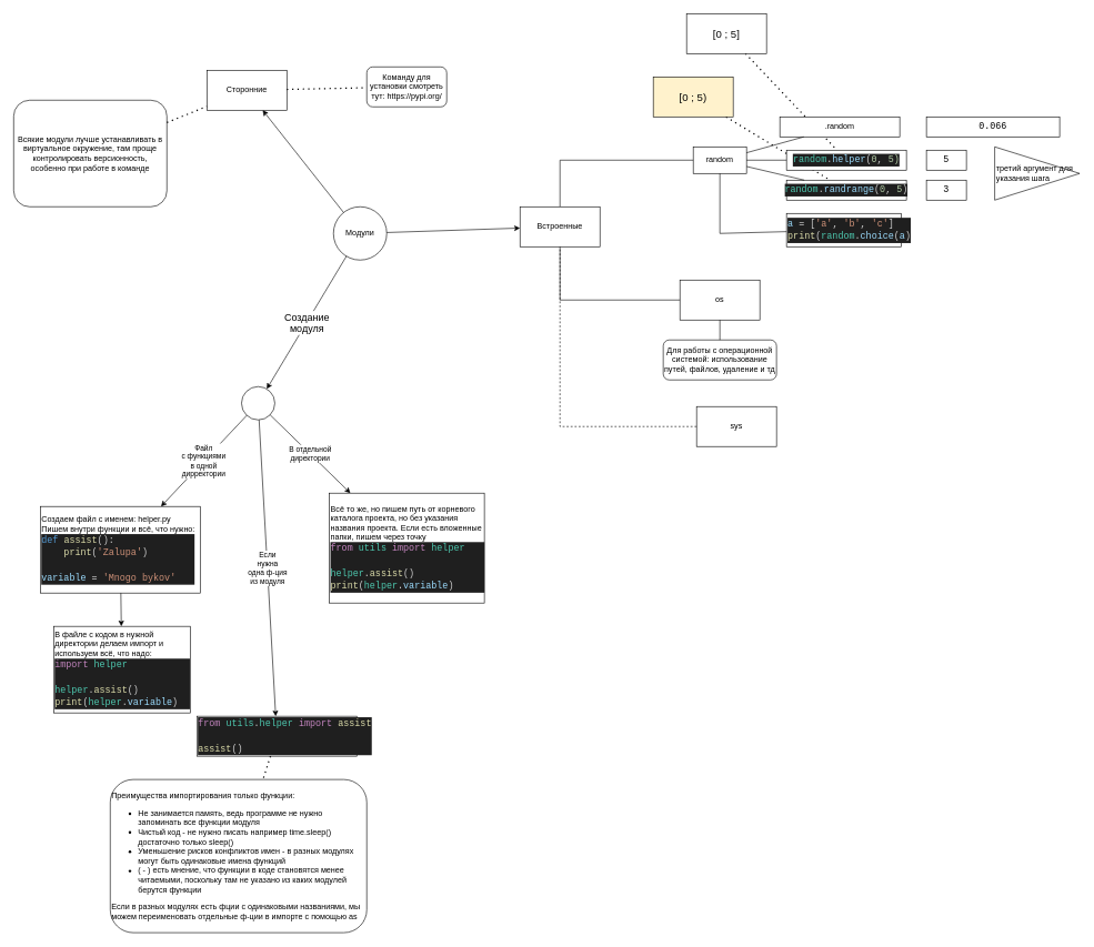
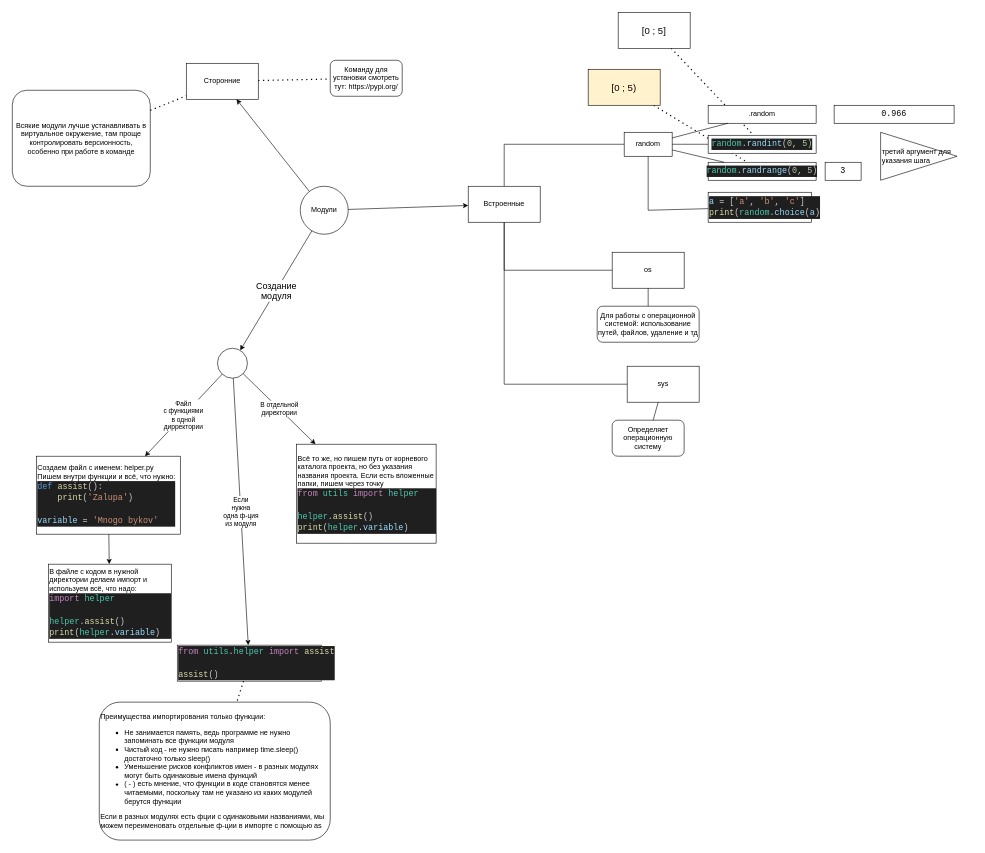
  <mxCell id="0" />
  <mxCell id="1" parent="0" />
  <mxCell id="2" value="" style="endArrow=none;dashed=1;html=1;dashPattern=1 3;strokeWidth=2;rounded=0;" parent="1" source="11" target="10" edge="1"><mxGeometry width="50" height="50" relative="1" as="geometry"><mxPoint x="1250" y="540" as="sourcePoint" /><mxPoint x="1300" y="490" as="targetPoint" /></mxGeometry></mxCell>
  <mxCell id="3" value="" style="endArrow=none;dashed=1;html=1;dashPattern=1 3;strokeWidth=2;rounded=0;" parent="1" source="12" target="6" edge="1"><mxGeometry width="50" height="50" relative="1" as="geometry"><mxPoint x="1128.333" y="90" as="sourcePoint" /><mxPoint x="1300" y="490" as="targetPoint" /></mxGeometry></mxCell>
  <mxCell id="4" value="Модули" style="ellipse;whiteSpace=wrap;html=1;aspect=fixed;" parent="1" vertex="1"><mxGeometry x="500" y="310" width="80" height="80" as="geometry" /></mxCell>
  <mxCell id="5" value="random" style="rounded=0;whiteSpace=wrap;html=1;" parent="1" vertex="1"><mxGeometry x="1040" y="220" width="80" height="40" as="geometry" /></mxCell>
- <mxCell id="6" value="&lt;div style=&quot;color: rgb(204, 204, 204); background-color: rgb(31, 31, 31); font-family: Consolas, &amp;quot;Courier New&amp;quot;, monospace; font-size: 14px; line-height: 19px; white-space: pre;&quot;&gt;&lt;span style=&quot;color: rgb(78, 201, 176);&quot;&gt;random&lt;/span&gt;.&lt;span style=&quot;color: rgb(156, 220, 254);&quot;&gt;helper&lt;/span&gt;(&lt;span style=&quot;color: rgb(181, 206, 168);&quot;&gt;0&lt;/span&gt;, &lt;span style=&quot;color: rgb(181, 206, 168);&quot;&gt;5)&lt;/span&gt;&lt;/div&gt;" style="rounded=0;whiteSpace=wrap;html=1;" parent="1" vertex="1"><mxGeometry x="1180" y="225" width="180" height="30" as="geometry" /></mxCell>
- <mxCell id="7" value=".random" style="rounded=0;whiteSpace=wrap;html=1;" parent="1" vertex="1"><mxGeometry x="1170" y="175" width="180" height="30" as="geometry" /></mxCell>
- <mxCell id="8" value="&lt;span style=&quot;font-family: Consolas, &amp;quot;Courier New&amp;quot;, monospace; font-size: 14px; text-align: start; white-space: pre;&quot;&gt;0.066&lt;/span&gt;" style="rounded=0;whiteSpace=wrap;html=1;fontColor=default;" parent="1" vertex="1"><mxGeometry x="1390" y="175" width="200" height="30" as="geometry" /></mxCell>
- <mxCell id="9" value="&lt;span style=&quot;font-family: Consolas, &amp;quot;Courier New&amp;quot;, monospace; font-size: 14px; text-align: start; white-space: pre;&quot;&gt;5&lt;/span&gt;" style="rounded=0;whiteSpace=wrap;html=1;fontColor=default;" parent="1" vertex="1"><mxGeometry x="1390" y="225" width="60" height="30" as="geometry" /></mxCell>
+ <mxCell id="6" value="&lt;div style=&quot;color: rgb(204, 204, 204); background-color: rgb(31, 31, 31); font-family: Consolas, &amp;quot;Courier New&amp;quot;, monospace; font-size: 14px; line-height: 19px; white-space: pre;&quot;&gt;&lt;span style=&quot;color: rgb(78, 201, 176);&quot;&gt;random&lt;/span&gt;.&lt;span style=&quot;color: rgb(156, 220, 254);&quot;&gt;randint&lt;/span&gt;(&lt;span style=&quot;color: rgb(181, 206, 168);&quot;&gt;0&lt;/span&gt;, &lt;span style=&quot;color: rgb(181, 206, 168);&quot;&gt;5)&lt;/span&gt;&lt;/div&gt;" style="rounded=0;whiteSpace=wrap;html=1;" parent="1" vertex="1"><mxGeometry x="1180" y="225" width="180" height="30" as="geometry" /></mxCell>
+ <mxCell id="7" value=".random" style="rounded=0;whiteSpace=wrap;html=1;" parent="1" vertex="1"><mxGeometry x="1180" y="175" width="180" height="30" as="geometry" /></mxCell>
+ <mxCell id="8" value="&lt;span style=&quot;font-family: Consolas, &amp;quot;Courier New&amp;quot;, monospace; font-size: 14px; text-align: start; white-space: pre;&quot;&gt;0.966&lt;/span&gt;" style="rounded=0;whiteSpace=wrap;html=1;fontColor=default;" parent="1" vertex="1"><mxGeometry x="1390" y="175" width="200" height="30" as="geometry" /></mxCell>
  <mxCell id="10" value="&lt;div style=&quot;color: rgb(204, 204, 204); background-color: rgb(31, 31, 31); font-family: Consolas, &amp;quot;Courier New&amp;quot;, monospace; font-size: 14px; line-height: 19px; white-space: pre;&quot;&gt;&lt;div style=&quot;color: rgb(204, 204, 204); background-color: rgb(31, 31, 31); line-height: 19px;&quot;&gt;&lt;span style=&quot;color: #4ec9b0;&quot;&gt;random&lt;/span&gt;.&lt;span style=&quot;color: #9cdcfe;&quot;&gt;randrange&lt;/span&gt;(&lt;span style=&quot;color: #b5cea8;&quot;&gt;0&lt;/span&gt;, &lt;span style=&quot;color: #b5cea8;&quot;&gt;5&lt;/span&gt;)&lt;/div&gt;&lt;/div&gt;" style="rounded=0;whiteSpace=wrap;html=1;" parent="1" vertex="1"><mxGeometry x="1180" y="270" width="180" height="30" as="geometry" /></mxCell>
  <mxCell id="11" value="[0 ; 5)" style="rounded=0;whiteSpace=wrap;html=1;fontSize=16;fillColor=#fff2cc;" parent="1" vertex="1"><mxGeometry x="980" y="115" width="120" height="60" as="geometry" /></mxCell>
  <mxCell id="12" value="[0 ; 5]" style="rounded=0;whiteSpace=wrap;html=1;fontSize=16;" parent="1" vertex="1"><mxGeometry x="1030" y="20" width="120" height="60" as="geometry" /></mxCell>
- <mxCell id="13" value="&lt;span style=&quot;font-family: Consolas, &amp;quot;Courier New&amp;quot;, monospace; font-size: 14px; text-align: start; white-space: pre;&quot;&gt;3&lt;/span&gt;" style="rounded=0;whiteSpace=wrap;html=1;fontColor=default;" parent="1" vertex="1"><mxGeometry x="1390" y="270" width="60" height="30" as="geometry" /></mxCell>
- <mxCell id="14" value="третий аргумент для указания шага" style="triangle;whiteSpace=wrap;html=1;align=left;" parent="1" vertex="1"><mxGeometry x="1492.5" y="220" width="127.5" height="80" as="geometry" /></mxCell>
+ <mxCell id="13" value="&lt;span style=&quot;font-family: Consolas, &amp;quot;Courier New&amp;quot;, monospace; font-size: 14px; text-align: start; white-space: pre;&quot;&gt;3&lt;/span&gt;" style="rounded=0;whiteSpace=wrap;html=1;fontColor=default;" parent="1" vertex="1"><mxGeometry x="1375" y="270" width="60" height="30" as="geometry" /></mxCell>
+ <mxCell id="14" value="третий аргумент для указания шага" style="triangle;whiteSpace=wrap;html=1;align=left;" parent="1" vertex="1"><mxGeometry x="1467.5" y="220" width="127.5" height="80" as="geometry" /></mxCell>
  <mxCell id="15" value="" style="endArrow=none;html=1;rounded=0;" parent="1" source="5" target="7" edge="1"><mxGeometry width="50" height="50" relative="1" as="geometry"><mxPoint x="1250" y="540" as="sourcePoint" /><mxPoint x="1300" y="490" as="targetPoint" /></mxGeometry></mxCell>
  <mxCell id="16" value="" style="endArrow=none;html=1;rounded=0;" parent="1" source="5" target="6" edge="1"><mxGeometry width="50" height="50" relative="1" as="geometry"><mxPoint x="1130" y="239" as="sourcePoint" /><mxPoint x="1223" y="215" as="targetPoint" /></mxGeometry></mxCell>
  <mxCell id="17" value="" style="endArrow=none;html=1;rounded=0;" parent="1" source="5" target="10" edge="1"><mxGeometry width="50" height="50" relative="1" as="geometry"><mxPoint x="1130" y="250" as="sourcePoint" /><mxPoint x="1190" y="250" as="targetPoint" /></mxGeometry></mxCell>
  <mxCell id="18" value="&lt;div style=&quot;color: rgb(204, 204, 204); background-color: rgb(31, 31, 31); font-family: Consolas, &amp;quot;Courier New&amp;quot;, monospace; font-size: 14px; line-height: 19px; white-space: pre;&quot;&gt;&lt;div&gt;&lt;span style=&quot;color: rgb(156, 220, 254);&quot;&gt;a&lt;/span&gt; &lt;span style=&quot;color: rgb(212, 212, 212);&quot;&gt;=&lt;/span&gt; [&lt;span style=&quot;color: rgb(206, 145, 120);&quot;&gt;'a'&lt;/span&gt;, &lt;span style=&quot;color: rgb(206, 145, 120);&quot;&gt;'b'&lt;/span&gt;, &lt;span style=&quot;color: rgb(206, 145, 120);&quot;&gt;'c'&lt;/span&gt;]&lt;/div&gt;&lt;div&gt;&lt;span style=&quot;color: rgb(220, 220, 170);&quot;&gt;print&lt;/span&gt;(&lt;span style=&quot;color: rgb(78, 201, 176);&quot;&gt;random&lt;/span&gt;.&lt;span style=&quot;color: rgb(156, 220, 254);&quot;&gt;choice&lt;/span&gt;(&lt;span style=&quot;color: rgb(156, 220, 254);&quot;&gt;a&lt;/span&gt;)&lt;/div&gt;&lt;/div&gt;" style="rounded=0;whiteSpace=wrap;html=1;align=left;" parent="1" vertex="1"><mxGeometry x="1180" y="320" width="172.5" height="50" as="geometry" /></mxCell>
  <mxCell id="19" value="" style="endArrow=none;html=1;rounded=0;" parent="1" source="5" target="18" edge="1"><mxGeometry width="50" height="50" relative="1" as="geometry"><mxPoint x="1250" y="540" as="sourcePoint" /><mxPoint x="1300" y="490" as="targetPoint" /><Array as="points"><mxPoint x="1080" y="350" /></Array></mxGeometry></mxCell>
  <mxCell id="20" value="" style="endArrow=none;html=1;rounded=0;" parent="1" source="29" target="5" edge="1"><mxGeometry width="50" height="50" relative="1" as="geometry"><mxPoint x="1130" y="640" as="sourcePoint" /><mxPoint x="1180" y="590" as="targetPoint" /><Array as="points"><mxPoint x="840" y="240" /></Array></mxGeometry></mxCell>
  <mxCell id="21" value="os" style="rounded=0;whiteSpace=wrap;html=1;" parent="1" vertex="1"><mxGeometry x="1020" y="420" width="120" height="60" as="geometry" /></mxCell>
  <mxCell id="22" value="Для работы с операционной системой: использование путей, файлов, удаление и тд" style="rounded=1;whiteSpace=wrap;html=1;" parent="1" vertex="1"><mxGeometry x="995" y="510" width="170" height="60" as="geometry" /></mxCell>
  <mxCell id="23" value="" style="endArrow=none;html=1;rounded=0;" parent="1" source="29" target="21" edge="1"><mxGeometry width="50" height="50" relative="1" as="geometry"><mxPoint x="870" y="580" as="sourcePoint" /><mxPoint x="920" y="530" as="targetPoint" /><Array as="points"><mxPoint x="840" y="450" /></Array></mxGeometry></mxCell>
  <mxCell id="24" value="sys" style="rounded=0;whiteSpace=wrap;html=1;" parent="1" vertex="1"><mxGeometry x="1045" y="610" width="120" height="60" as="geometry" /></mxCell>
- <mxCell id="26" value="" style="endArrow=none;html=1;rounded=0;dashed=1;" parent="1" source="24" target="29" edge="1"><mxGeometry width="50" height="50" relative="1" as="geometry"><mxPoint x="870" y="580" as="sourcePoint" /><mxPoint x="920" y="530" as="targetPoint" /><Array as="points"><mxPoint x="840" y="640" /></Array></mxGeometry></mxCell>
+ <mxCell id="25" value="Определяет операционную систему" style="rounded=1;whiteSpace=wrap;html=1;" parent="1" vertex="1"><mxGeometry x="1020" y="700" width="120" height="60" as="geometry" /></mxCell>
+ <mxCell id="26" value="" style="endArrow=none;html=1;rounded=0;" parent="1" source="24" target="29" edge="1"><mxGeometry width="50" height="50" relative="1" as="geometry"><mxPoint x="870" y="580" as="sourcePoint" /><mxPoint x="920" y="530" as="targetPoint" /><Array as="points"><mxPoint x="840" y="640" /></Array></mxGeometry></mxCell>
  <mxCell id="27" value="" style="endArrow=none;html=1;rounded=0;" parent="1" source="22" target="21" edge="1"><mxGeometry width="50" height="50" relative="1" as="geometry"><mxPoint x="870" y="580" as="sourcePoint" /><mxPoint x="920" y="530" as="targetPoint" /></mxGeometry></mxCell>
+ <mxCell id="28" value="" style="endArrow=none;html=1;rounded=0;" parent="1" source="25" target="24" edge="1"><mxGeometry width="50" height="50" relative="1" as="geometry"><mxPoint x="1090" y="520" as="sourcePoint" /><mxPoint x="1090" y="490" as="targetPoint" /></mxGeometry></mxCell>
  <mxCell id="29" value="Встроенные" style="rounded=0;whiteSpace=wrap;html=1;" parent="1" vertex="1"><mxGeometry x="780" y="310" width="120" height="60" as="geometry" /></mxCell>
  <mxCell id="30" value="" style="endArrow=classic;html=1;rounded=0;" parent="1" source="4" target="29" edge="1"><mxGeometry width="50" height="50" relative="1" as="geometry"><mxPoint x="610" y="500" as="sourcePoint" /><mxPoint x="660" y="450" as="targetPoint" /></mxGeometry></mxCell>
  <mxCell id="31" value="Сторонние" style="rounded=0;whiteSpace=wrap;html=1;" parent="1" vertex="1"><mxGeometry x="310" y="105" width="120" height="60" as="geometry" /></mxCell>
  <mxCell id="32" value="" style="endArrow=classic;html=1;rounded=0;" parent="1" source="4" target="31" edge="1"><mxGeometry width="50" height="50" relative="1" as="geometry"><mxPoint x="610" y="500" as="sourcePoint" /><mxPoint x="660" y="450" as="targetPoint" /></mxGeometry></mxCell>
  <mxCell id="33" value="Команду для установки смотреть тут:&amp;nbsp;https://pypi.org/" style="rounded=1;whiteSpace=wrap;html=1;" vertex="1" parent="1"><mxGeometry x="550" y="100" width="120" height="60" as="geometry" /></mxCell>
  <mxCell id="34" value="" style="endArrow=none;dashed=1;html=1;dashPattern=1 3;strokeWidth=2;rounded=0;" edge="1" parent="1" source="31" target="33"><mxGeometry width="50" height="50" relative="1" as="geometry"><mxPoint x="300" y="55" as="sourcePoint" /><mxPoint x="350" y="5" as="targetPoint" /></mxGeometry></mxCell>
  <mxCell id="35" value="Всякие модули лучше устанавливать в виртуальное окружение, там проще контролировать версионность, особенно при работе в команде" style="rounded=1;whiteSpace=wrap;html=1;" vertex="1" parent="1"><mxGeometry x="20" y="150" width="230" height="160" as="geometry" /></mxCell>
  <mxCell id="36" value="" style="endArrow=none;dashed=1;html=1;dashPattern=1 3;strokeWidth=2;rounded=0;" edge="1" parent="1" source="35" target="31"><mxGeometry width="50" height="50" relative="1" as="geometry"><mxPoint x="290" y="440" as="sourcePoint" /><mxPoint x="340" y="390" as="targetPoint" /></mxGeometry></mxCell>
  <mxCell id="37" value="Создание&lt;div&gt;модуля&lt;/div&gt;" style="endArrow=classic;html=1;rounded=0;fontSize=15;" edge="1" parent="1" source="4" target="38"><mxGeometry width="50" height="50" relative="1" as="geometry"><mxPoint x="290" y="440" as="sourcePoint" /><mxPoint x="320" y="550" as="targetPoint" /></mxGeometry></mxCell>
  <mxCell id="38" value="" style="ellipse;whiteSpace=wrap;html=1;aspect=fixed;" vertex="1" parent="1"><mxGeometry x="362" y="580" width="50" height="50" as="geometry" /></mxCell>
  <mxCell id="39" value="Файл&lt;div&gt;с функциями&lt;/div&gt;&lt;div&gt;в одной&lt;/div&gt;&lt;div&gt;дирректории&lt;/div&gt;" style="endArrow=classic;html=1;rounded=0;" edge="1" parent="1" source="38" target="40"><mxGeometry width="50" height="50" relative="1" as="geometry"><mxPoint x="250" y="680" as="sourcePoint" /><mxPoint x="140" y="790" as="targetPoint" /></mxGeometry></mxCell>
  <mxCell id="40" value="Создаем файл с именем: helper.py&lt;div&gt;Пишем внутри функции и всё, что нужно:&lt;/div&gt;&lt;div&gt;&lt;div style=&quot;color: rgb(204, 204, 204); background-color: rgb(31, 31, 31); font-family: Consolas, &amp;quot;Courier New&amp;quot;, monospace; font-size: 14px; line-height: 19px; white-space: pre;&quot;&gt;&lt;div&gt;&lt;span style=&quot;color: #569cd6;&quot;&gt;def&lt;/span&gt; &lt;span style=&quot;color: #dcdcaa;&quot;&gt;assist&lt;/span&gt;():&lt;/div&gt;&lt;div&gt;&amp;nbsp; &amp;nbsp; &lt;span style=&quot;color: #dcdcaa;&quot;&gt;print&lt;/span&gt;(&lt;span style=&quot;color: #ce9178;&quot;&gt;'Zalupa'&lt;/span&gt;)&lt;/div&gt;&lt;br&gt;&lt;div&gt;&lt;span style=&quot;color: #9cdcfe;&quot;&gt;variable&lt;/span&gt; &lt;span style=&quot;color: #d4d4d4;&quot;&gt;=&lt;/span&gt; &lt;span style=&quot;color: #ce9178;&quot;&gt;'Mnogo bykov'&lt;/span&gt;&lt;/div&gt;&lt;/div&gt;&lt;/div&gt;" style="rounded=0;whiteSpace=wrap;html=1;align=left;" vertex="1" parent="1"><mxGeometry x="60" y="760" width="240" height="130" as="geometry" /></mxCell>
  <mxCell id="41" value="" style="endArrow=classic;html=1;rounded=0;" edge="1" parent="1" source="40" target="42"><mxGeometry width="50" height="50" relative="1" as="geometry"><mxPoint x="250" y="680" as="sourcePoint" /><mxPoint x="180" y="970" as="targetPoint" /></mxGeometry></mxCell>
  <mxCell id="42" value="В файле с кодом в нужной директории делаем импорт и используем всё, что надо:&lt;div&gt;&lt;div style=&quot;color: rgb(204, 204, 204); background-color: rgb(31, 31, 31); font-family: Consolas, &amp;quot;Courier New&amp;quot;, monospace; font-size: 14px; line-height: 19px; white-space: pre;&quot;&gt;&lt;div style=&quot;color: rgb(204, 204, 204); background-color: rgb(31, 31, 31); line-height: 19px;&quot;&gt;&lt;div&gt;&lt;span style=&quot;color: #c586c0;&quot;&gt;import&lt;/span&gt; &lt;span style=&quot;color: #4ec9b0;&quot;&gt;helper&lt;/span&gt;&lt;/div&gt;&lt;br&gt;&lt;div&gt;&lt;span style=&quot;color: #4ec9b0;&quot;&gt;helper&lt;/span&gt;.&lt;span style=&quot;color: #dcdcaa;&quot;&gt;assist&lt;/span&gt;()&lt;/div&gt;&lt;div&gt;&lt;span style=&quot;color: #dcdcaa;&quot;&gt;print&lt;/span&gt;(&lt;span style=&quot;color: #4ec9b0;&quot;&gt;helper&lt;/span&gt;.&lt;span style=&quot;color: #9cdcfe;&quot;&gt;variable&lt;/span&gt;)&lt;/div&gt;&lt;/div&gt;&lt;/div&gt;&lt;/div&gt;" style="rounded=0;whiteSpace=wrap;html=1;align=left;" vertex="1" parent="1"><mxGeometry x="80" y="940" width="205" height="130" as="geometry" /></mxCell>
  <mxCell id="43" value="В отдельной&lt;div&gt;директории&lt;/div&gt;" style="endArrow=classic;html=1;rounded=0;" edge="1" parent="1" source="38" target="44"><mxGeometry width="50" height="50" relative="1" as="geometry"><mxPoint x="250" y="680" as="sourcePoint" /><mxPoint x="500" y="770" as="targetPoint" /></mxGeometry></mxCell>
  <mxCell id="44" value="Всё то же, но пишем путь от корневого каталога проекта, но без указания названия проекта. Если есть вложенные папки, пишем через точку&lt;br&gt;&lt;div&gt;&lt;div style=&quot;color: rgb(204, 204, 204); background-color: rgb(31, 31, 31); font-family: Consolas, &amp;quot;Courier New&amp;quot;, monospace; font-size: 14px; line-height: 19px; white-space: pre;&quot;&gt;&lt;div&gt;&lt;span style=&quot;color: #c586c0;&quot;&gt;from&lt;/span&gt; &lt;span style=&quot;color: #4ec9b0;&quot;&gt;utils&lt;/span&gt; &lt;span style=&quot;color: #c586c0;&quot;&gt;import&lt;/span&gt; &lt;span style=&quot;color: #4ec9b0;&quot;&gt;helper&lt;/span&gt;&lt;/div&gt;&lt;br&gt;&lt;div&gt;&lt;span style=&quot;color: #4ec9b0;&quot;&gt;helper&lt;/span&gt;.&lt;span style=&quot;color: #dcdcaa;&quot;&gt;assist&lt;/span&gt;()&lt;/div&gt;&lt;div&gt;&lt;span style=&quot;color: #dcdcaa;&quot;&gt;print&lt;/span&gt;(&lt;span style=&quot;color: #4ec9b0;&quot;&gt;helper&lt;/span&gt;.&lt;span style=&quot;color: #9cdcfe;&quot;&gt;variable&lt;/span&gt;)&lt;/div&gt;&lt;/div&gt;&lt;/div&gt;" style="rounded=0;whiteSpace=wrap;html=1;align=left;" vertex="1" parent="1"><mxGeometry x="493.5" y="740" width="233" height="165" as="geometry" /></mxCell>
  <mxCell id="45" value="Если&lt;div&gt;нужна&lt;/div&gt;&lt;div&gt;одна ф-ция&lt;/div&gt;&lt;div&gt;из модуля&lt;/div&gt;" style="endArrow=classic;html=1;rounded=0;" edge="1" parent="1" source="38" target="46"><mxGeometry width="50" height="50" relative="1" as="geometry"><mxPoint x="250" y="680" as="sourcePoint" /><mxPoint x="410" y="980" as="targetPoint" /></mxGeometry></mxCell>
  <mxCell id="46" value="&lt;div style=&quot;color: rgb(204, 204, 204); background-color: rgb(31, 31, 31); font-family: Consolas, &amp;quot;Courier New&amp;quot;, monospace; font-size: 14px; line-height: 19px; white-space: pre;&quot;&gt;&lt;div&gt;&lt;span style=&quot;color: #c586c0;&quot;&gt;from&lt;/span&gt; &lt;span style=&quot;color: #4ec9b0;&quot;&gt;utils&lt;/span&gt;.&lt;span style=&quot;color: #4ec9b0;&quot;&gt;helper&lt;/span&gt; &lt;span style=&quot;color: #c586c0;&quot;&gt;import&lt;/span&gt; &lt;span style=&quot;color: #dcdcaa;&quot;&gt;assist&lt;/span&gt;&lt;/div&gt;&lt;br&gt;&lt;div&gt;&lt;span style=&quot;color: #dcdcaa;&quot;&gt;assist&lt;/span&gt;()&lt;/div&gt;&lt;/div&gt;" style="rounded=0;whiteSpace=wrap;html=1;align=left;" vertex="1" parent="1"><mxGeometry x="295" y="1075" width="240" height="60" as="geometry" /></mxCell>
  <mxCell id="47" value="Преимущества импортирования только функции:&lt;div&gt;&lt;ul&gt;&lt;li&gt;Не занимается память, ведь программе не нужно запоминать все функции модуля&lt;/li&gt;&lt;li&gt;Чистый код - не нужно писать например time.sleep()&lt;br&gt;достаточно только sleep()&lt;/li&gt;&lt;li&gt;Уменьшение рисков конфликтов имен - в разных модулях могут быть одинаковые имена функций&lt;/li&gt;&lt;li&gt;( - ) есть мнение, что функции в коде становятся менее читаемыми, поскольку там не указано из каких модулей берутся функции&lt;/li&gt;&lt;/ul&gt;&lt;div&gt;Если в разных модулях есть фции с одинаковыми названиями, мы можем переименовать отдельные ф-ции в импорте с помощью as&lt;/div&gt;&lt;/div&gt;" style="rounded=1;whiteSpace=wrap;html=1;align=left;" vertex="1" parent="1"><mxGeometry x="165" y="1170" width="385" height="230" as="geometry" /></mxCell>
  <mxCell id="48" value="" style="endArrow=none;dashed=1;html=1;dashPattern=1 3;strokeWidth=2;rounded=0;" edge="1" parent="1" source="46" target="47"><mxGeometry width="50" height="50" relative="1" as="geometry"><mxPoint x="250" y="980" as="sourcePoint" /><mxPoint x="300" y="930" as="targetPoint" /></mxGeometry></mxCell>
